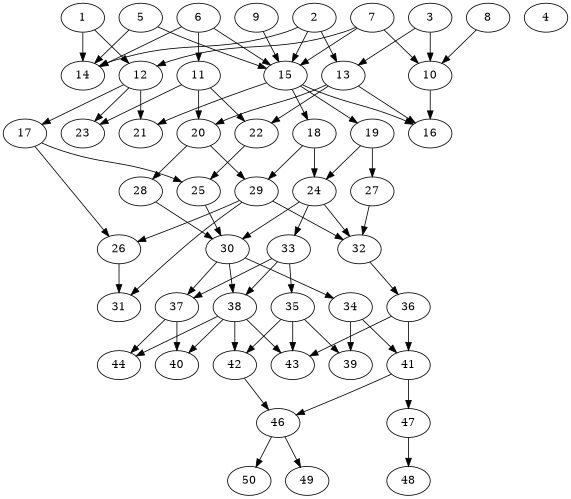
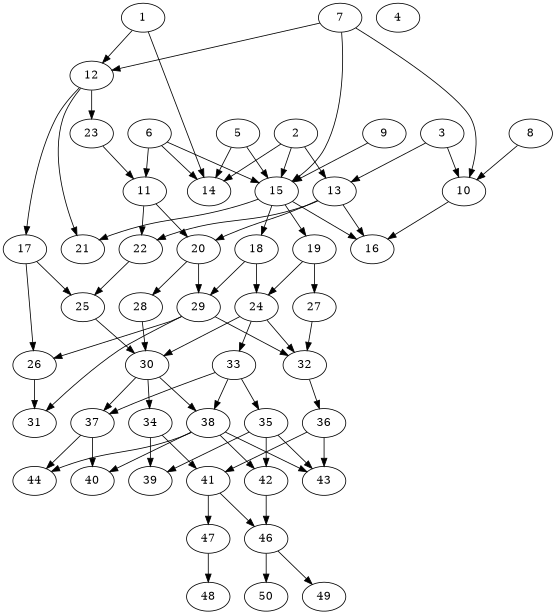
  digraph {
    node [alpha=0.14 compute_size=368293445632 result_size=0]
    1 [alpha=0.13 compute_size=25424236476 ram=37324088 result_size=9216 trans_size=916076]
    12 [alpha=0.04 compute_size=231928233984 ram=34514836 result_size=13312 trans_size=372795]
    14 [alpha=0.01 compute_size=231928233984 ram=51406112 trans_size=274212]
    23 [alpha=0.08 compute_size=549755813888 ram=26087238 trans_size=629858]
    17 [alpha=0.18 compute_size=8589934592 ram=30170814 result_size=70656 trans_size=30066]
    21 [alpha=0.03 compute_size=408808020913 ram=14958807 trans_size=509526]
    25 [alpha=0.10 compute_size=632851880245 ram=6313525 result_size=54272 trans_size=197086]
    26 [alpha=0.08 compute_size=28991029248 ram=49122496 result_size=29696 trans_size=791198]
    2 [alpha=0.10 compute_size=10285143743 ram=7360660 result_size=54272 trans_size=187826]
    13 [compute_size=325609492095 ram=29930258 result_size=13312 trans_size=49032]
    15 [alpha=0.13 ram=17067996 result_size=9216 trans_size=695922]
    16 [alpha=0.06 compute_size=329520624609 ram=28390162 trans_size=412557]
    20 [alpha=0.17 compute_size=68719476736 ram=18446218 result_size=74752 trans_size=967819]
    22 [alpha=0.02 compute_size=231928233984 ram=41799588 result_size=13312 trans_size=889936]
    18 [alpha=0.01 ram=1282164 result_size=9216 trans_size=701395]
    19 [compute_size=28991029248 ram=38967924 result_size=29696 trans_size=281043]
    29 [alpha=0.01 ram=44744544 result_size=9216 trans_size=708897]
    28 [alpha=0.04 compute_size=3439883634 ram=31564804 result_size=9216 trans_size=620302]
    24 [compute_size=6232376395 ram=17576174 result_size=9216 trans_size=490768]
    27 [alpha=0.05 compute_size=1073741824000 ram=6192264 result_size=1024 trans_size=579485]
    3 [alpha=0.06 compute_size=785056623319 ram=36656780 result_size=1024 trans_size=1034829]
    10 [alpha=0.15 compute_size=40301979265 ram=22624254 result_size=54272 trans_size=675672]
    4 [alpha=0.02 compute_size=5059835365 ram=47669544 trans_size=76534]
    5 [alpha=0.09 ram=39180620 result_size=9216 trans_size=82710]
    6 [alpha=0.12 compute_size=4170305304 ram=26646524 result_size=29696 trans_size=373103]
    11 [alpha=0.19 compute_size=7023134728 ram=23396860 result_size=1024 trans_size=785786]
    7 [alpha=0.19 ram=17247454 result_size=9216 trans_size=325552]
    8 [compute_size=8589934592 ram=35419544 result_size=70656 trans_size=675583]
    9 [alpha=0.09 compute_size=18923570919 ram=36580384 result_size=9216 trans_size=763889]
    31 [alpha=0.07 compute_size=804807042052 ram=50932928 trans_size=179828]
    32 [alpha=0.17 compute_size=22019102418 ram=10822736 result_size=70656 trans_size=918640]
    30 [alpha=0.05 compute_size=290308704806 ram=18124782 result_size=13312 trans_size=606853]
    33 [alpha=0.02 compute_size=782757789696 ram=28788390 result_size=54272 trans_size=569169]
    34 [alpha=0.16 compute_size=38707344832 ram=42549444 result_size=54272 trans_size=224166]
    37 [alpha=0.05 compute_size=678699881609 ram=706515 result_size=54272 trans_size=434731]
    38 [alpha=0.16 compute_size=19117652925 ram=1266922 result_size=70656 trans_size=593767]
    36 [alpha=0.03 compute_size=6623701858 ram=40522972 result_size=9216 trans_size=163342]
    35 [alpha=0.19 compute_size=8522555258 ram=7579229 result_size=1024 trans_size=299787]
    39 [alpha=0.04 compute_size=28991029248 ram=2255294 trans_size=520621]
    41 [compute_size=21969660119 ram=5566149 result_size=54272 trans_size=152800]
    40 [alpha=0.09 compute_size=187723857996 ram=35983996 trans_size=360158]
    44 [alpha=0.10 compute_size=549755813888 ram=46308072 result_size=91136 trans_size=310177]
    42 [compute_size=31571511072 ram=36706340 result_size=74752 trans_size=649953]
    43 [alpha=0.04 compute_size=405018188810 ram=11457428 trans_size=217173]
    46 [alpha=0.01 compute_size=415793863744 ram=12632625 result_size=54272 trans_size=232712]
    47 [alpha=0.01 compute_size=9005319015 ram=5565911 result_size=13312 trans_size=885816]
    49 [alpha=0.02 compute_size=201074708680 ram=33987396 trans_size=673210]
    50 [compute_size=1346684180 ram=48633240 trans_size=207021]
    48 [alpha=0.08 ram=20610442 trans_size=453244]
    1 -> 12
    1 -> 14
    12 -> 23
    12 -> 17
    12 -> 21
    17 -> 25
    17 -> 26
    25 -> 30
    26 -> 31
    2 -> 14
    2 -> 13
    2 -> 15
    13 -> 16
    13 -> 20
    13 -> 22
    15 -> 21
    15 -> 16
    15 -> 18
    15 -> 19
    20 -> 29
    20 -> 28
    22 -> 25
    18 -> 29
    18 -> 24
    19 -> 24
    19 -> 27
    29 -> 26
    29 -> 31
    29 -> 32
    28 -> 30
    24 -> 32
    24 -> 30
    24 -> 33
    27 -> 32
    3 -> 13
    3 -> 10
    10 -> 16
    5 -> 14
    5 -> 15
    6 -> 14
    6 -> 15
    6 -> 11
-   11 -> 23
+   23 -> 11
    11 -> 20
    11 -> 22
    7 -> 12
    7 -> 15
    7 -> 10
    8 -> 10
    9 -> 15
    32 -> 36
    30 -> 34
    30 -> 37
    30 -> 38
    33 -> 37
    33 -> 38
    33 -> 35
    34 -> 39
    34 -> 41
    37 -> 40
    37 -> 44
    38 -> 40
    38 -> 44
    38 -> 42
    38 -> 43
    36 -> 41
    36 -> 43
    35 -> 39
    35 -> 42
    35 -> 43
    41 -> 46
    41 -> 47
    42 -> 46
    46 -> 49
    46 -> 50
    47 -> 48
  }
